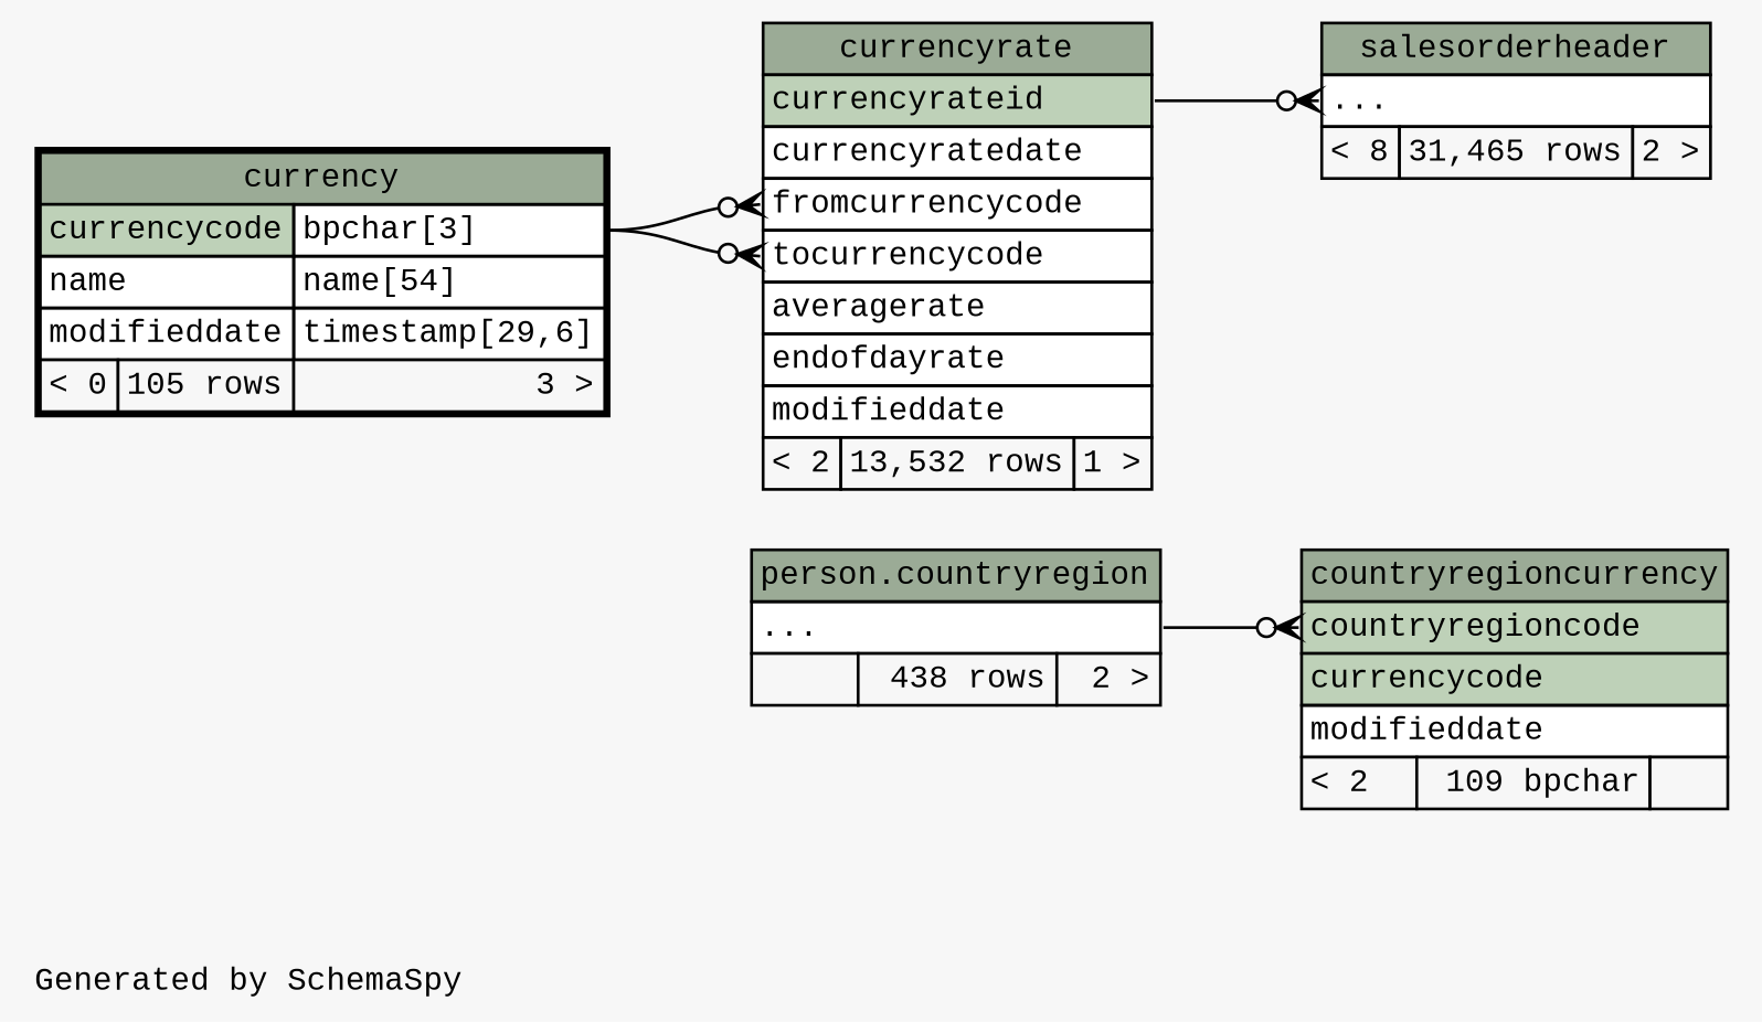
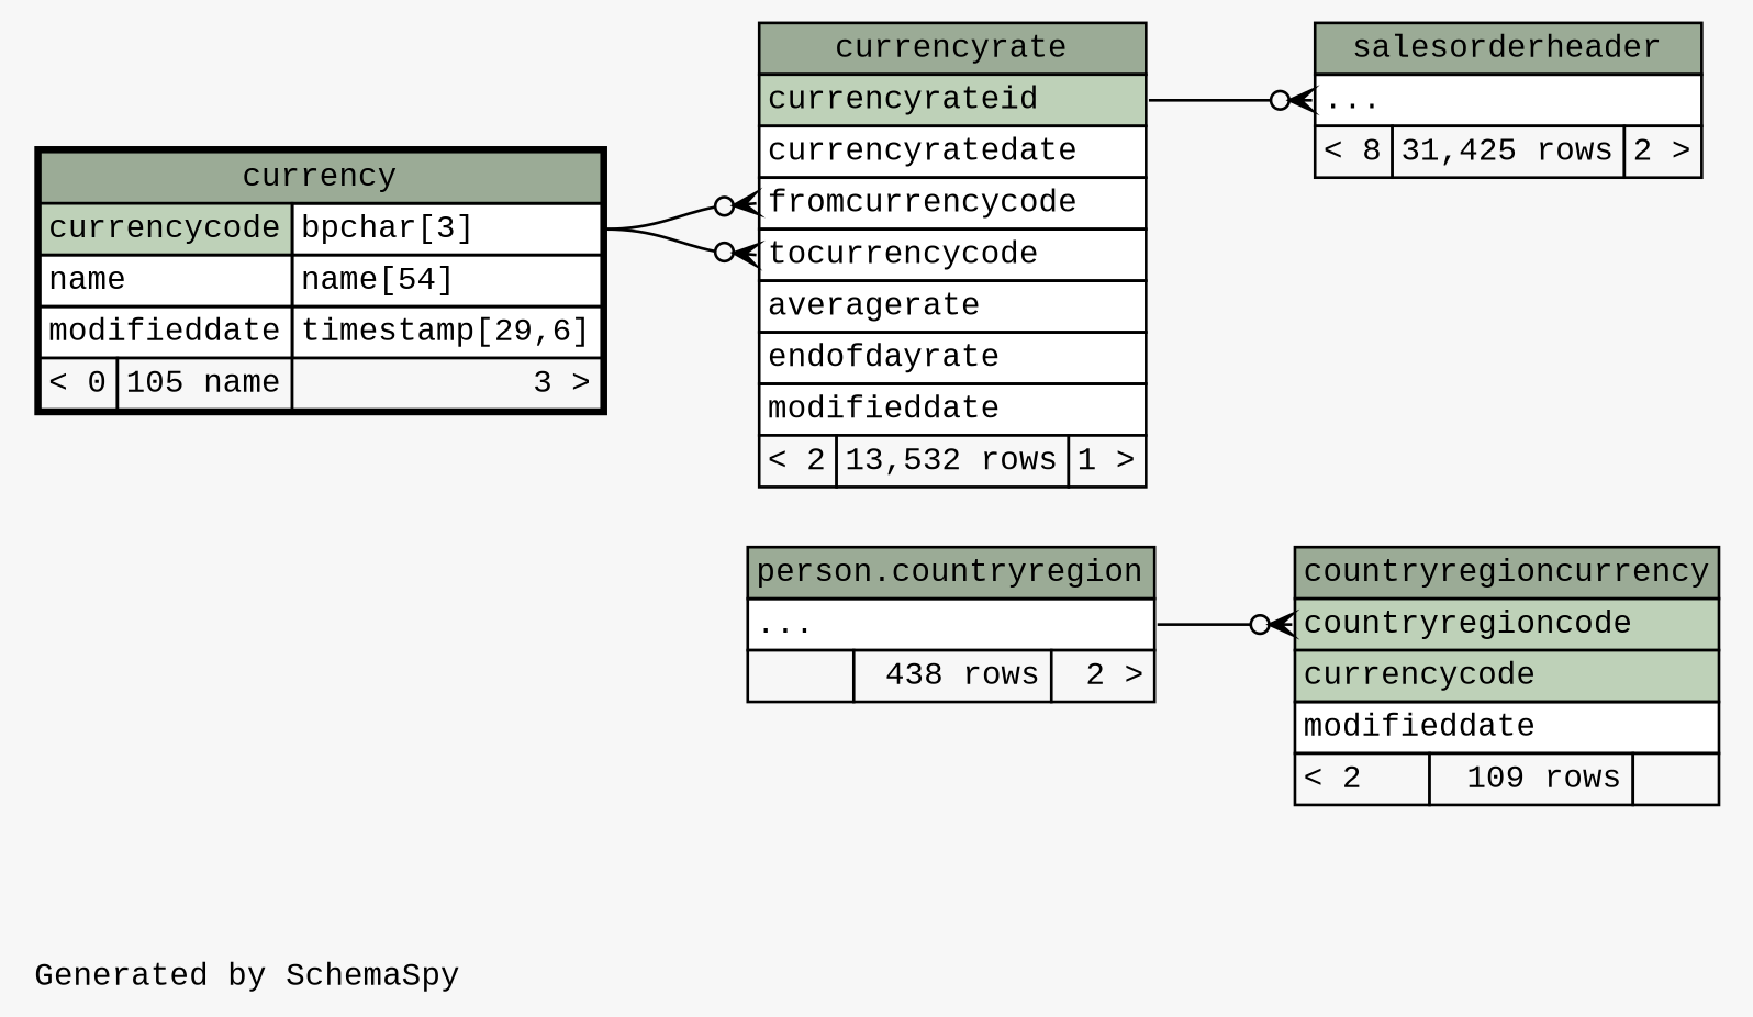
  digraph {
    bgcolor="#f7f7f7"
    fontname="Liberation Mono"
    fontsize=11
    label="\nGenerated by SchemaSpy"
    labeljust=l
    nodesep=0.18
    rankdir=RL
    ranksep=0.46
    node [fontname="Liberation Mono" fontsize=11 shape=plaintext]
    edge [arrowhead=none arrowsize=0.8 arrowtail=crowodot dir=back fontname="Liberation Mono" headport="currencycode.type:e"]
-   n1 [label=<     <TABLE BORDER="0" CELLBORDER="1" CELLSPACING="0" BGCOLOR="#ffffff">       <TR><TD COLSPAN="3" BGCOLOR="#9bab96" ALIGN="CENTER">countryregioncurrency</TD></TR>       <TR><TD PORT="countryregioncode" COLSPAN="3" BGCOLOR="#bed1b8" ALIGN="LEFT">countryregioncode</TD></TR>       <TR><TD PORT="currencycode" COLSPAN="3" BGCOLOR="#bed1b8" ALIGN="LEFT">currencycode</TD></TR>       <TR><TD PORT="modifieddate" COLSPAN="3" ALIGN="LEFT">modifieddate</TD></TR>       <TR><TD ALIGN="LEFT" BGCOLOR="#f7f7f7">&lt; 2</TD><TD ALIGN="RIGHT" BGCOLOR="#f7f7f7">109 bpchar</TD><TD ALIGN="RIGHT" BGCOLOR="#f7f7f7">  </TD></TR>     </TABLE>>]
+   n1 [label=<     <TABLE BORDER="0" CELLBORDER="1" CELLSPACING="0" BGCOLOR="#ffffff">       <TR><TD COLSPAN="3" BGCOLOR="#9bab96" ALIGN="CENTER">countryregioncurrency</TD></TR>       <TR><TD PORT="countryregioncode" COLSPAN="3" BGCOLOR="#bed1b8" ALIGN="LEFT">countryregioncode</TD></TR>       <TR><TD PORT="currencycode" COLSPAN="3" BGCOLOR="#bed1b8" ALIGN="LEFT">currencycode</TD></TR>       <TR><TD PORT="modifieddate" COLSPAN="3" ALIGN="LEFT">modifieddate</TD></TR>       <TR><TD ALIGN="LEFT" BGCOLOR="#f7f7f7">&lt; 2</TD><TD ALIGN="RIGHT" BGCOLOR="#f7f7f7">109 rows</TD><TD ALIGN="RIGHT" BGCOLOR="#f7f7f7">  </TD></TR>     </TABLE>>]
    n2 [label=<     <TABLE BORDER="0" CELLBORDER="1" CELLSPACING="0" BGCOLOR="#ffffff">       <TR><TD COLSPAN="3" BGCOLOR="#9bab96" ALIGN="CENTER">person.countryregion</TD></TR>       <TR><TD PORT="elipses" COLSPAN="3" ALIGN="LEFT">...</TD></TR>       <TR><TD ALIGN="LEFT" BGCOLOR="#f7f7f7">  </TD><TD ALIGN="RIGHT" BGCOLOR="#f7f7f7">438 rows</TD><TD ALIGN="RIGHT" BGCOLOR="#f7f7f7">2 &gt;</TD></TR>     </TABLE>>]
-   n3 [label=<     <TABLE BORDER="2" CELLBORDER="1" CELLSPACING="0" BGCOLOR="#ffffff">       <TR><TD COLSPAN="3" BGCOLOR="#9bab96" ALIGN="CENTER">currency</TD></TR>       <TR><TD PORT="currencycode" COLSPAN="2" BGCOLOR="#bed1b8" ALIGN="LEFT">currencycode</TD><TD PORT="currencycode.type" ALIGN="LEFT">bpchar[3]</TD></TR>       <TR><TD PORT="name" COLSPAN="2" ALIGN="LEFT">name</TD><TD PORT="name.type" ALIGN="LEFT">name[54]</TD></TR>       <TR><TD PORT="modifieddate" COLSPAN="2" ALIGN="LEFT">modifieddate</TD><TD PORT="modifieddate.type" ALIGN="LEFT">timestamp[29,6]</TD></TR>       <TR><TD ALIGN="LEFT" BGCOLOR="#f7f7f7">&lt; 0</TD><TD ALIGN="RIGHT" BGCOLOR="#f7f7f7">105 rows</TD><TD ALIGN="RIGHT" BGCOLOR="#f7f7f7">3 &gt;</TD></TR>     </TABLE>>]
+   n3 [label=<     <TABLE BORDER="2" CELLBORDER="1" CELLSPACING="0" BGCOLOR="#ffffff">       <TR><TD COLSPAN="3" BGCOLOR="#9bab96" ALIGN="CENTER">currency</TD></TR>       <TR><TD PORT="currencycode" COLSPAN="2" BGCOLOR="#bed1b8" ALIGN="LEFT">currencycode</TD><TD PORT="currencycode.type" ALIGN="LEFT">bpchar[3]</TD></TR>       <TR><TD PORT="name" COLSPAN="2" ALIGN="LEFT">name</TD><TD PORT="name.type" ALIGN="LEFT">name[54]</TD></TR>       <TR><TD PORT="modifieddate" COLSPAN="2" ALIGN="LEFT">modifieddate</TD><TD PORT="modifieddate.type" ALIGN="LEFT">timestamp[29,6]</TD></TR>       <TR><TD ALIGN="LEFT" BGCOLOR="#f7f7f7">&lt; 0</TD><TD ALIGN="RIGHT" BGCOLOR="#f7f7f7">105 name</TD><TD ALIGN="RIGHT" BGCOLOR="#f7f7f7">3 &gt;</TD></TR>     </TABLE>>]
    n4 [label=<     <TABLE BORDER="0" CELLBORDER="1" CELLSPACING="0" BGCOLOR="#ffffff">       <TR><TD COLSPAN="3" BGCOLOR="#9bab96" ALIGN="CENTER">currencyrate</TD></TR>       <TR><TD PORT="currencyrateid" COLSPAN="3" BGCOLOR="#bed1b8" ALIGN="LEFT">currencyrateid</TD></TR>       <TR><TD PORT="currencyratedate" COLSPAN="3" ALIGN="LEFT">currencyratedate</TD></TR>       <TR><TD PORT="fromcurrencycode" COLSPAN="3" ALIGN="LEFT">fromcurrencycode</TD></TR>       <TR><TD PORT="tocurrencycode" COLSPAN="3" ALIGN="LEFT">tocurrencycode</TD></TR>       <TR><TD PORT="averagerate" COLSPAN="3" ALIGN="LEFT">averagerate</TD></TR>       <TR><TD PORT="endofdayrate" COLSPAN="3" ALIGN="LEFT">endofdayrate</TD></TR>       <TR><TD PORT="modifieddate" COLSPAN="3" ALIGN="LEFT">modifieddate</TD></TR>       <TR><TD ALIGN="LEFT" BGCOLOR="#f7f7f7">&lt; 2</TD><TD ALIGN="RIGHT" BGCOLOR="#f7f7f7">13,532 rows</TD><TD ALIGN="RIGHT" BGCOLOR="#f7f7f7">1 &gt;</TD></TR>     </TABLE>>]
-   n5 [label=<     <TABLE BORDER="0" CELLBORDER="1" CELLSPACING="0" BGCOLOR="#ffffff">       <TR><TD COLSPAN="3" BGCOLOR="#9bab96" ALIGN="CENTER">salesorderheader</TD></TR>       <TR><TD PORT="elipses" COLSPAN="3" ALIGN="LEFT">...</TD></TR>       <TR><TD ALIGN="LEFT" BGCOLOR="#f7f7f7">&lt; 8</TD><TD ALIGN="RIGHT" BGCOLOR="#f7f7f7">31,465 rows</TD><TD ALIGN="RIGHT" BGCOLOR="#f7f7f7">2 &gt;</TD></TR>     </TABLE>>]
+   n5 [label=<     <TABLE BORDER="0" CELLBORDER="1" CELLSPACING="0" BGCOLOR="#ffffff">       <TR><TD COLSPAN="3" BGCOLOR="#9bab96" ALIGN="CENTER">salesorderheader</TD></TR>       <TR><TD PORT="elipses" COLSPAN="3" ALIGN="LEFT">...</TD></TR>       <TR><TD ALIGN="LEFT" BGCOLOR="#f7f7f7">&lt; 8</TD><TD ALIGN="RIGHT" BGCOLOR="#f7f7f7">31,425 rows</TD><TD ALIGN="RIGHT" BGCOLOR="#f7f7f7">2 &gt;</TD></TR>     </TABLE>>]
    n1 -> n2 [headport="elipses:e" tailport="countryregioncode:w"]
    n4 -> n3 [tailport="fromcurrencycode:w"]
    n4 -> n3 [tailport="tocurrencycode:w"]
    n5 -> n4 [headport="currencyrateid:e" tailport="elipses:w"]
  }
